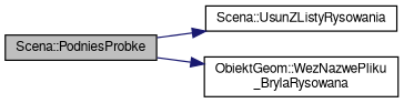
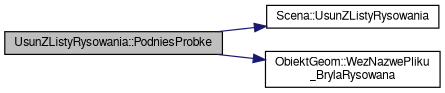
  digraph {
    rankdir=LR
    node [color=black fillcolor=white fontname=FreeSans fontsize=10 shape=record style=filled]
    edge [color=midnightblue fontname=FreeSans fontsize=10 labelfontname=FreeSans labelfontsize=10 style=solid]
-   n1 [fillcolor=grey75 fontcolor=black height=0.2 label="Scena::PodniesProbke" width=0.4]
+   n1 [fillcolor=grey75 fontcolor=black height=0.2 label="UsunZListyRysowania::PodniesProbke" width=0.4]
    n2 [height=0.2 label="Scena::UsunZListyRysowania" width=0.4]
    n3 [height=0.2 label="ObiektGeom::WezNazwePliku\l_BrylaRysowana" width=0.4]
    n1 -> n2
    n1 -> n3
  }
